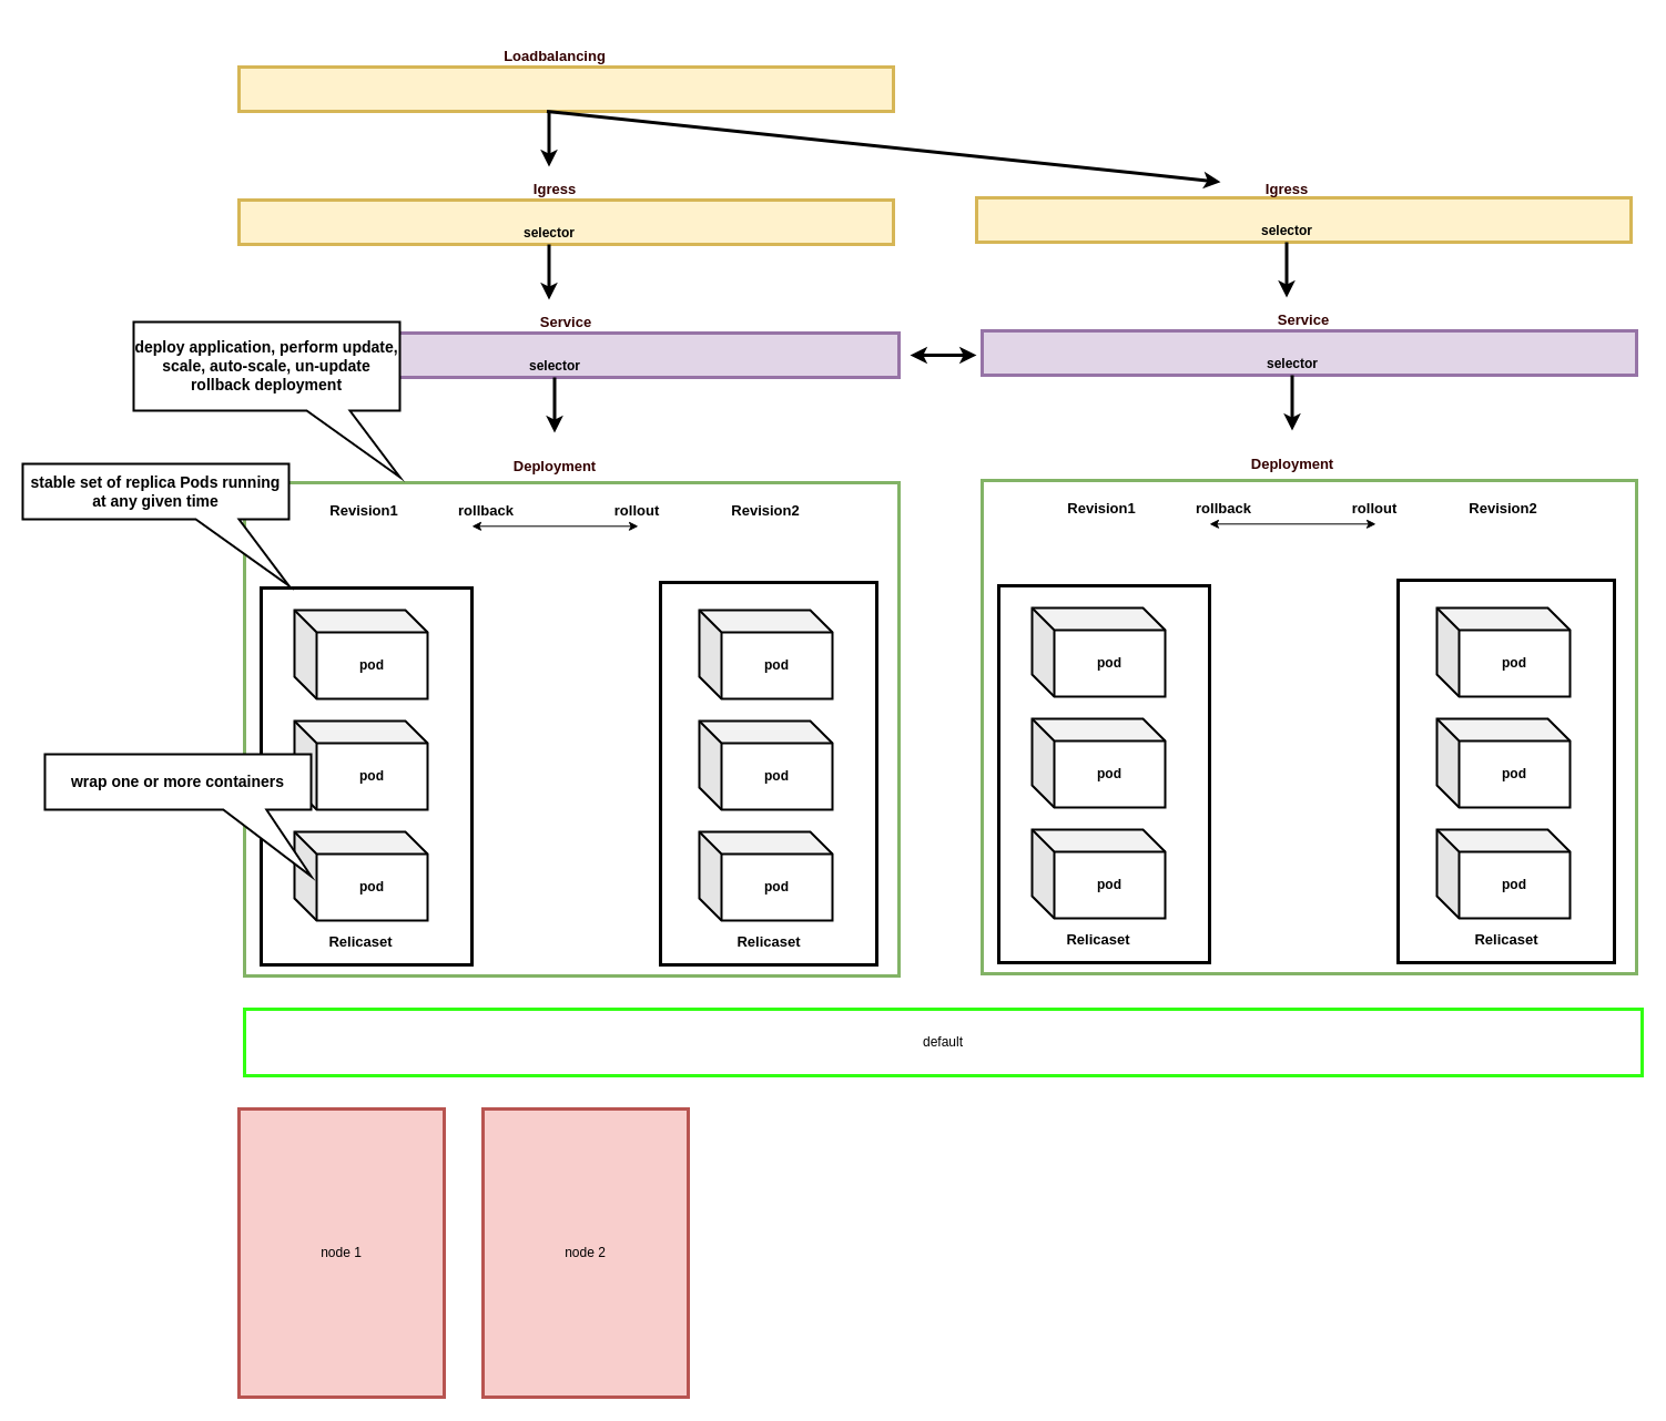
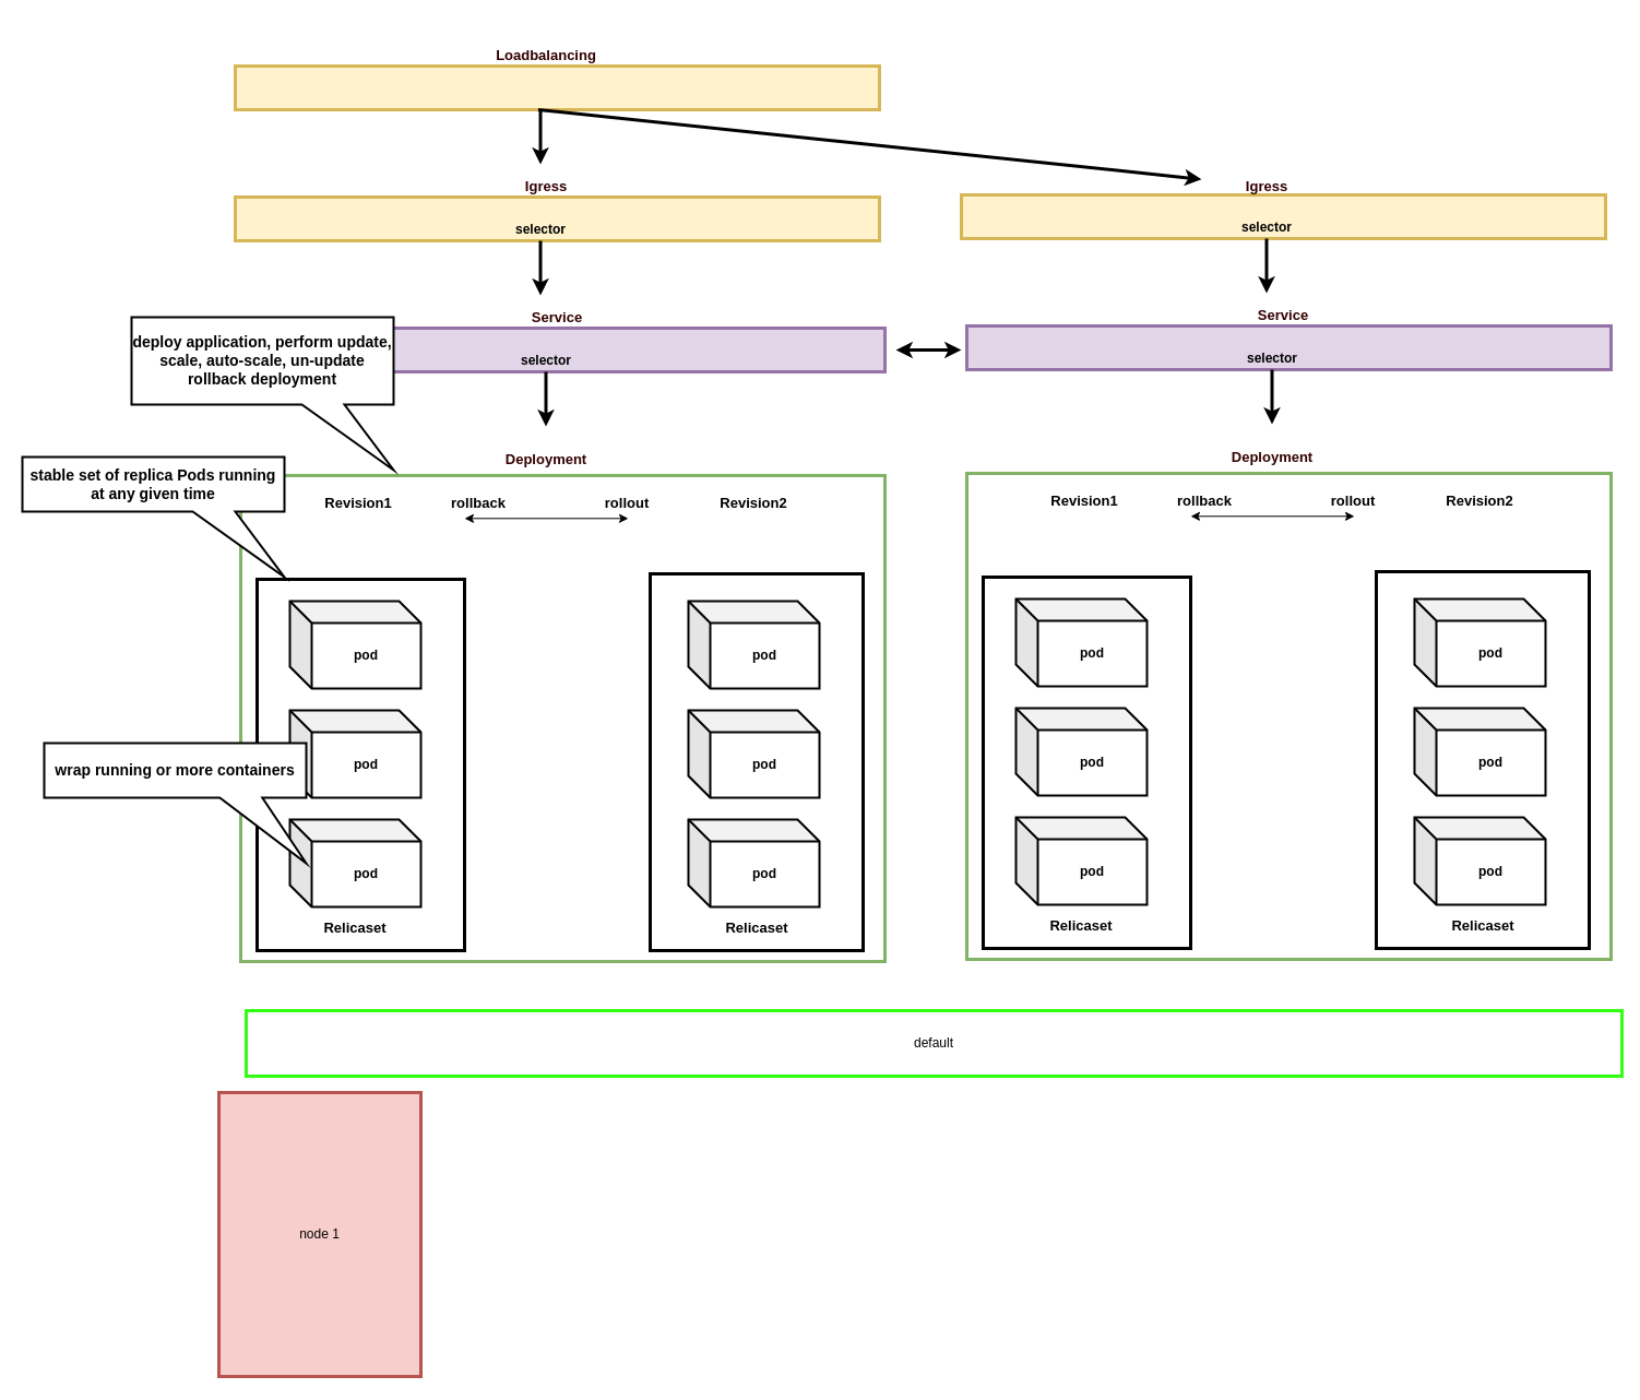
  <mxCell id="0" />
  <mxCell id="1" parent="0" />
  <mxCell id="2" value="&lt;b&gt;pod&lt;/b&gt;" style="shape=cube;whiteSpace=wrap;html=1;boundedLbl=1;backgroundOutline=1;darkOpacity=0.05;darkOpacity2=0.1;strokeWidth=2;" vertex="1" parent="1"><mxGeometry x="265" y="550" width="120" height="80" as="geometry" /></mxCell>
  <mxCell id="3" value="&lt;b&gt;pod&lt;/b&gt;" style="shape=cube;whiteSpace=wrap;html=1;boundedLbl=1;backgroundOutline=1;darkOpacity=0.05;darkOpacity2=0.1;strokeWidth=2;" vertex="1" parent="1"><mxGeometry x="265" y="750" width="120" height="80" as="geometry" /></mxCell>
  <mxCell id="4" value="&lt;b&gt;pod&lt;/b&gt;" style="shape=cube;whiteSpace=wrap;html=1;boundedLbl=1;backgroundOutline=1;darkOpacity=0.05;darkOpacity2=0.1;strokeWidth=2;" vertex="1" parent="1"><mxGeometry x="265" y="650" width="120" height="80" as="geometry" /></mxCell>
  <mxCell id="5" value="&lt;b&gt;pod&lt;/b&gt;" style="shape=cube;whiteSpace=wrap;html=1;boundedLbl=1;backgroundOutline=1;darkOpacity=0.05;darkOpacity2=0.1;strokeWidth=2;" vertex="1" parent="1"><mxGeometry x="630" y="550" width="120" height="80" as="geometry" /></mxCell>
  <mxCell id="6" value="&lt;b&gt;pod&lt;/b&gt;" style="shape=cube;whiteSpace=wrap;html=1;boundedLbl=1;backgroundOutline=1;darkOpacity=0.05;darkOpacity2=0.1;strokeWidth=2;" vertex="1" parent="1"><mxGeometry x="630" y="750" width="120" height="80" as="geometry" /></mxCell>
  <mxCell id="7" value="&lt;b&gt;pod&lt;/b&gt;" style="shape=cube;whiteSpace=wrap;html=1;boundedLbl=1;backgroundOutline=1;darkOpacity=0.05;darkOpacity2=0.1;strokeWidth=2;" vertex="1" parent="1"><mxGeometry x="630" y="650" width="120" height="80" as="geometry" /></mxCell>
  <mxCell id="8" value="" style="rounded=0;whiteSpace=wrap;html=1;strokeWidth=3;fillColor=none;" vertex="1" parent="1"><mxGeometry x="235" y="530" width="190" height="340" as="geometry" /></mxCell>
  <mxCell id="9" value="" style="rounded=0;whiteSpace=wrap;html=1;strokeWidth=3;fillColor=none;" vertex="1" parent="1"><mxGeometry x="595" y="525" width="195" height="345" as="geometry" /></mxCell>
  <mxCell id="10" value="&lt;b style=&quot;font-size: 13px ; line-height: 0%&quot;&gt;Relicaset&lt;/b&gt;" style="rounded=0;whiteSpace=wrap;html=1;dashed=1;strokeWidth=2;fillColor=none;opacity=0;" vertex="1" parent="1"><mxGeometry x="265" y="820" width="120" height="60" as="geometry" /></mxCell>
  <mxCell id="11" value="&lt;b style=&quot;font-size: 13px ; line-height: 0%&quot;&gt;Relicaset&lt;/b&gt;" style="rounded=0;whiteSpace=wrap;html=1;dashed=1;strokeWidth=2;fillColor=none;opacity=0;" vertex="1" parent="1"><mxGeometry x="632.5" y="820" width="120" height="60" as="geometry" /></mxCell>
  <mxCell id="12" value="" style="rounded=0;whiteSpace=wrap;html=1;strokeWidth=3;strokeColor=#82b366;fillColor=none;" vertex="1" parent="1"><mxGeometry x="220" y="435" width="590" height="445" as="geometry" /></mxCell>
  <mxCell id="13" value="&lt;font style=&quot;font-size: 13px&quot; color=&quot;#330000&quot;&gt;&lt;b&gt;Deployment&lt;/b&gt;&lt;/font&gt;" style="rounded=0;whiteSpace=wrap;html=1;dashed=1;strokeWidth=2;fillColor=none;opacity=0;" vertex="1" parent="1"><mxGeometry x="440" y="390" width="120" height="60" as="geometry" /></mxCell>
  <mxCell id="14" value="&lt;font style=&quot;font-size: 13px&quot;&gt;&lt;b&gt;Revision1&lt;/b&gt;&lt;/font&gt;" style="rounded=0;whiteSpace=wrap;html=1;dashed=1;strokeWidth=2;fillColor=none;opacity=0;" vertex="1" parent="1"><mxGeometry x="267.5" y="430" width="120" height="60" as="geometry" /></mxCell>
  <mxCell id="15" value="&lt;font style=&quot;font-size: 13px&quot;&gt;&lt;b&gt;Revision2&lt;/b&gt;&lt;/font&gt;" style="rounded=0;whiteSpace=wrap;html=1;dashed=1;strokeWidth=2;fillColor=none;opacity=0;" vertex="1" parent="1"><mxGeometry x="630" y="430" width="120" height="60" as="geometry" /></mxCell>
  <mxCell id="16" value="" style="endArrow=classic;startArrow=classic;html=1;" edge="1" parent="1"><mxGeometry width="50" height="50" relative="1" as="geometry"><mxPoint x="425" y="474.31" as="sourcePoint" /><mxPoint x="575" y="474.31" as="targetPoint" /></mxGeometry></mxCell>
  <mxCell id="17" value="&lt;font style=&quot;font-size: 13px&quot;&gt;&lt;b&gt;rollback&lt;/b&gt;&lt;/font&gt;" style="rounded=0;whiteSpace=wrap;html=1;dashed=1;strokeWidth=2;fillColor=none;opacity=0;" vertex="1" parent="1"><mxGeometry x="377.5" y="430" width="120" height="60" as="geometry" /></mxCell>
  <mxCell id="18" value="&lt;font style=&quot;font-size: 13px&quot;&gt;&lt;b&gt;rollout&lt;/b&gt;&lt;/font&gt;" style="rounded=0;whiteSpace=wrap;html=1;dashed=1;strokeWidth=2;fillColor=none;opacity=0;" vertex="1" parent="1"><mxGeometry x="513.5" y="430" width="120" height="60" as="geometry" /></mxCell>
  <mxCell id="19" value="" style="rounded=0;whiteSpace=wrap;html=1;strokeColor=#9673a6;strokeWidth=3;fillColor=#e1d5e7;" vertex="1" parent="1"><mxGeometry x="220" y="300" width="590" height="40" as="geometry" /></mxCell>
  <mxCell id="20" value="&lt;font style=&quot;font-size: 13px&quot; color=&quot;#330000&quot;&gt;&lt;b&gt;Service&lt;/b&gt;&lt;/font&gt;" style="rounded=0;whiteSpace=wrap;html=1;dashed=1;strokeWidth=2;fillColor=none;opacity=0;" vertex="1" parent="1"><mxGeometry x="450" y="260" width="120" height="60" as="geometry" /></mxCell>
  <mxCell id="21" value="" style="endArrow=classic;html=1;strokeWidth=3;" edge="1" parent="1"><mxGeometry width="50" height="50" relative="1" as="geometry"><mxPoint x="499.5" y="340" as="sourcePoint" /><mxPoint x="499.5" y="390" as="targetPoint" /></mxGeometry></mxCell>
  <mxCell id="22" value="&lt;b&gt;selector&lt;/b&gt;" style="rounded=0;whiteSpace=wrap;html=1;dashed=1;strokeWidth=2;fillColor=none;opacity=0;" vertex="1" parent="1"><mxGeometry x="440" y="300" width="120" height="60" as="geometry" /></mxCell>
  <mxCell id="23" value="" style="rounded=0;whiteSpace=wrap;html=1;strokeColor=#d6b656;strokeWidth=3;fillColor=#fff2cc;" vertex="1" parent="1"><mxGeometry x="215" width="590" height="40" as="geometry" y="180" /></mxCell>
  <mxCell id="24" value="&lt;font style=&quot;font-size: 13px&quot; color=&quot;#330000&quot;&gt;&lt;b&gt;Igress&lt;/b&gt;&lt;/font&gt;" style="rounded=0;whiteSpace=wrap;html=1;dashed=1;strokeWidth=2;fillColor=none;opacity=0;" vertex="1" parent="1"><mxGeometry x="440" y="140" width="120" height="60" as="geometry" /></mxCell>
  <mxCell id="25" value="" style="endArrow=classic;html=1;strokeWidth=3;" edge="1" parent="1"><mxGeometry width="50" height="50" relative="1" as="geometry"><mxPoint x="494.5" y="220" as="sourcePoint" /><mxPoint x="494.5" y="270" as="targetPoint" /></mxGeometry></mxCell>
  <mxCell id="26" value="&lt;b&gt;selector&lt;/b&gt;" style="rounded=0;whiteSpace=wrap;html=1;dashed=1;strokeWidth=2;fillColor=none;opacity=0;" vertex="1" parent="1"><mxGeometry x="435" width="120" height="60" as="geometry" y="180" /></mxCell>
  <mxCell id="27" value="" style="rounded=0;whiteSpace=wrap;html=1;strokeColor=#d6b656;strokeWidth=3;fillColor=#fff2cc;" vertex="1" parent="1"><mxGeometry x="215" y="60" width="590" height="40" as="geometry" /></mxCell>
  <mxCell id="28" value="&lt;font style=&quot;font-size: 13px&quot; color=&quot;#330000&quot;&gt;&lt;b&gt;Loadbalancing&lt;/b&gt;&lt;/font&gt;" style="rounded=0;whiteSpace=wrap;html=1;dashed=1;strokeWidth=2;fillColor=none;opacity=0;" vertex="1" parent="1"><mxGeometry x="440" y="20" width="120" height="60" as="geometry" /></mxCell>
  <mxCell id="29" value="" style="endArrow=classic;html=1;strokeWidth=3;" edge="1" parent="1"><mxGeometry width="50" height="50" relative="1" as="geometry"><mxPoint x="494.5" y="100" as="sourcePoint" /><mxPoint x="494.5" y="150" as="targetPoint" /></mxGeometry></mxCell>
  <mxCell id="30" value="&lt;b&gt;pod&lt;/b&gt;" style="shape=cube;whiteSpace=wrap;html=1;boundedLbl=1;backgroundOutline=1;darkOpacity=0.05;darkOpacity2=0.1;strokeWidth=2;" vertex="1" parent="1"><mxGeometry x="930" y="548" width="120" height="80" as="geometry" /></mxCell>
  <mxCell id="31" value="&lt;b&gt;pod&lt;/b&gt;" style="shape=cube;whiteSpace=wrap;html=1;boundedLbl=1;backgroundOutline=1;darkOpacity=0.05;darkOpacity2=0.1;strokeWidth=2;" vertex="1" parent="1"><mxGeometry x="930" y="748" width="120" height="80" as="geometry" /></mxCell>
  <mxCell id="32" value="&lt;b&gt;pod&lt;/b&gt;" style="shape=cube;whiteSpace=wrap;html=1;boundedLbl=1;backgroundOutline=1;darkOpacity=0.05;darkOpacity2=0.1;strokeWidth=2;" vertex="1" parent="1"><mxGeometry x="930" y="648" width="120" height="80" as="geometry" /></mxCell>
  <mxCell id="33" value="&lt;b&gt;pod&lt;/b&gt;" style="shape=cube;whiteSpace=wrap;html=1;boundedLbl=1;backgroundOutline=1;darkOpacity=0.05;darkOpacity2=0.1;strokeWidth=2;" vertex="1" parent="1"><mxGeometry x="1295" y="548" width="120" height="80" as="geometry" /></mxCell>
  <mxCell id="34" value="&lt;b&gt;pod&lt;/b&gt;" style="shape=cube;whiteSpace=wrap;html=1;boundedLbl=1;backgroundOutline=1;darkOpacity=0.05;darkOpacity2=0.1;strokeWidth=2;" vertex="1" parent="1"><mxGeometry x="1295" y="748" width="120" height="80" as="geometry" /></mxCell>
  <mxCell id="35" value="&lt;b&gt;pod&lt;/b&gt;" style="shape=cube;whiteSpace=wrap;html=1;boundedLbl=1;backgroundOutline=1;darkOpacity=0.05;darkOpacity2=0.1;strokeWidth=2;" vertex="1" parent="1"><mxGeometry x="1295" y="648" width="120" height="80" as="geometry" /></mxCell>
  <mxCell id="36" value="" style="rounded=0;whiteSpace=wrap;html=1;strokeWidth=3;fillColor=none;" vertex="1" parent="1"><mxGeometry x="900" y="528" width="190" height="340" as="geometry" /></mxCell>
  <mxCell id="37" value="" style="rounded=0;whiteSpace=wrap;html=1;strokeWidth=3;fillColor=none;" vertex="1" parent="1"><mxGeometry x="1260" y="523" width="195" height="345" as="geometry" /></mxCell>
  <mxCell id="38" value="&lt;b style=&quot;font-size: 13px ; line-height: 0%&quot;&gt;Relicaset&lt;/b&gt;" style="rounded=0;whiteSpace=wrap;html=1;dashed=1;strokeWidth=2;fillColor=none;opacity=0;" vertex="1" parent="1"><mxGeometry x="930" y="818" width="120" height="60" as="geometry" /></mxCell>
  <mxCell id="39" value="&lt;b style=&quot;font-size: 13px ; line-height: 0%&quot;&gt;Relicaset&lt;/b&gt;" style="rounded=0;whiteSpace=wrap;html=1;dashed=1;strokeWidth=2;fillColor=none;opacity=0;" vertex="1" parent="1"><mxGeometry x="1297.5" y="818" width="120" height="60" as="geometry" /></mxCell>
  <mxCell id="40" value="" style="rounded=0;whiteSpace=wrap;html=1;strokeWidth=3;strokeColor=#82b366;fillColor=none;" vertex="1" parent="1"><mxGeometry x="885" y="433" width="590" height="445" as="geometry" /></mxCell>
  <mxCell id="41" value="&lt;font style=&quot;font-size: 13px&quot; color=&quot;#330000&quot;&gt;&lt;b&gt;Deployment&lt;/b&gt;&lt;/font&gt;" style="rounded=0;whiteSpace=wrap;html=1;dashed=1;strokeWidth=2;fillColor=none;opacity=0;" vertex="1" parent="1"><mxGeometry x="1105" y="388" width="120" height="60" as="geometry" /></mxCell>
  <mxCell id="42" value="&lt;font style=&quot;font-size: 13px&quot;&gt;&lt;b&gt;Revision1&lt;/b&gt;&lt;/font&gt;" style="rounded=0;whiteSpace=wrap;html=1;dashed=1;strokeWidth=2;fillColor=none;opacity=0;" vertex="1" parent="1"><mxGeometry x="932.5" y="428" width="120" height="60" as="geometry" /></mxCell>
  <mxCell id="43" value="&lt;font style=&quot;font-size: 13px&quot;&gt;&lt;b&gt;Revision2&lt;/b&gt;&lt;/font&gt;" style="rounded=0;whiteSpace=wrap;html=1;dashed=1;strokeWidth=2;fillColor=none;opacity=0;" vertex="1" parent="1"><mxGeometry x="1295" y="428" width="120" height="60" as="geometry" /></mxCell>
  <mxCell id="44" value="" style="endArrow=classic;startArrow=classic;html=1;" edge="1" parent="1"><mxGeometry width="50" height="50" relative="1" as="geometry"><mxPoint x="1090" y="472.31" as="sourcePoint" /><mxPoint x="1240" y="472.31" as="targetPoint" /></mxGeometry></mxCell>
  <mxCell id="45" value="&lt;font style=&quot;font-size: 13px&quot;&gt;&lt;b&gt;rollback&lt;/b&gt;&lt;/font&gt;" style="rounded=0;whiteSpace=wrap;html=1;dashed=1;strokeWidth=2;fillColor=none;opacity=0;" vertex="1" parent="1"><mxGeometry x="1042.5" y="428" width="120" height="60" as="geometry" /></mxCell>
  <mxCell id="46" value="&lt;font style=&quot;font-size: 13px&quot;&gt;&lt;b&gt;rollout&lt;/b&gt;&lt;/font&gt;" style="rounded=0;whiteSpace=wrap;html=1;dashed=1;strokeWidth=2;fillColor=none;opacity=0;" vertex="1" parent="1"><mxGeometry x="1178.5" y="428" width="120" height="60" as="geometry" /></mxCell>
  <mxCell id="47" value="" style="rounded=0;whiteSpace=wrap;html=1;strokeColor=#9673a6;strokeWidth=3;fillColor=#e1d5e7;" vertex="1" parent="1"><mxGeometry x="885" y="298" width="590" height="40" as="geometry" /></mxCell>
  <mxCell id="48" value="&lt;font style=&quot;font-size: 13px&quot; color=&quot;#330000&quot;&gt;&lt;b&gt;Service&lt;/b&gt;&lt;/font&gt;" style="rounded=0;whiteSpace=wrap;html=1;dashed=1;strokeWidth=2;fillColor=none;opacity=0;" vertex="1" parent="1"><mxGeometry x="1115" y="258" width="120" height="60" as="geometry" /></mxCell>
  <mxCell id="49" value="" style="endArrow=classic;html=1;strokeWidth=3;" edge="1" parent="1"><mxGeometry width="50" height="50" relative="1" as="geometry"><mxPoint x="1164.5" y="338" as="sourcePoint" /><mxPoint x="1164.5" y="388" as="targetPoint" /></mxGeometry></mxCell>
  <mxCell id="50" value="&lt;b&gt;selector&lt;/b&gt;" style="rounded=0;whiteSpace=wrap;html=1;dashed=1;strokeWidth=2;fillColor=none;opacity=0;" vertex="1" parent="1"><mxGeometry x="1105" y="298" width="120" height="60" as="geometry" /></mxCell>
  <mxCell id="51" value="" style="rounded=0;whiteSpace=wrap;html=1;strokeColor=#d6b656;strokeWidth=3;fillColor=#fff2cc;" vertex="1" parent="1"><mxGeometry x="880" y="178" width="590" height="40" as="geometry" /></mxCell>
  <mxCell id="52" value="" style="endArrow=classic;html=1;strokeWidth=3;" edge="1" parent="1"><mxGeometry width="50" height="50" relative="1" as="geometry"><mxPoint x="1159.5" y="218" as="sourcePoint" /><mxPoint x="1159.5" y="268" as="targetPoint" /></mxGeometry></mxCell>
  <mxCell id="53" value="&lt;b&gt;selector&lt;/b&gt;" style="rounded=0;whiteSpace=wrap;html=1;dashed=1;strokeWidth=2;fillColor=none;opacity=0;" vertex="1" parent="1"><mxGeometry x="1100" y="178" width="120" height="60" as="geometry" /></mxCell>
  <mxCell id="54" value="" style="endArrow=classic;html=1;strokeWidth=3;" edge="1" parent="1" target="55"><mxGeometry width="50" height="50" relative="1" as="geometry"><mxPoint x="492.5" y="100" as="sourcePoint" /><mxPoint x="1070" y="160" as="targetPoint" /></mxGeometry></mxCell>
  <mxCell id="55" value="&lt;font style=&quot;font-size: 13px&quot; color=&quot;#330000&quot;&gt;&lt;b&gt;Igress&lt;/b&gt;&lt;/font&gt;" style="rounded=0;whiteSpace=wrap;html=1;dashed=1;strokeWidth=2;fillColor=none;opacity=0;" vertex="1" parent="1"><mxGeometry x="1100" y="140" width="120" height="60" as="geometry" /></mxCell>
  <mxCell id="56" value="" style="endArrow=classic;startArrow=classic;html=1;strokeWidth=3;" edge="1" parent="1"><mxGeometry width="50" height="50" relative="1" as="geometry"><mxPoint x="820" y="320" as="sourcePoint" /><mxPoint x="880" y="320" as="targetPoint" /></mxGeometry></mxCell>
- <mxCell id="57" value="default" style="rounded=0;whiteSpace=wrap;html=1;strokeColor=#31FF12;strokeWidth=3;fillColor=none;" vertex="1" parent="1"><mxGeometry x="220" y="910" width="1260" height="60" as="geometry" /></mxCell>
- <mxCell id="58" value="node 1" style="rounded=0;whiteSpace=wrap;html=1;strokeColor=#b85450;strokeWidth=3;fillColor=#f8cecc;" vertex="1" parent="1"><mxGeometry x="215" y="1000" width="185" height="260" as="geometry" /></mxCell>
- <mxCell id="59" value="node 2" style="rounded=0;whiteSpace=wrap;html=1;strokeColor=#b85450;strokeWidth=3;fillColor=#f8cecc;" vertex="1" parent="1"><mxGeometry x="435" y="1000" width="185" height="260" as="geometry" /></mxCell>
- <mxCell id="60" value="&lt;div&gt;&lt;b&gt;&lt;font style=&quot;font-size: 14px;&quot;&gt;wrap one or more containers&lt;/font&gt;&lt;/b&gt;&lt;/div&gt;" style="shape=callout;whiteSpace=wrap;html=1;perimeter=calloutPerimeter;position2=1;base=39;size=60;position=0.67;strokeWidth=2;" vertex="1" parent="1"><mxGeometry x="40" y="680" width="240" height="110" as="geometry" /></mxCell>
+ <mxCell id="57" value="default" style="rounded=0;whiteSpace=wrap;html=1;strokeColor=#31FF12;strokeWidth=3;fillColor=none;" vertex="1" parent="1"><mxGeometry x="225" y="925" width="1260" height="60" as="geometry" /></mxCell>
+ <mxCell id="58" value="node 1" style="rounded=0;whiteSpace=wrap;html=1;strokeColor=#b85450;strokeWidth=3;fillColor=#f8cecc;" vertex="1" parent="1"><mxGeometry x="200" y="1000" width="185" height="260" as="geometry" /></mxCell>
+ <mxCell id="60" value="&lt;div&gt;&lt;b&gt;&lt;font style=&quot;font-size: 14px;&quot;&gt;wrap running or more containers&lt;/font&gt;&lt;/b&gt;&lt;/div&gt;" style="shape=callout;whiteSpace=wrap;html=1;perimeter=calloutPerimeter;position2=1;base=39;size=60;position=0.67;strokeWidth=2;" vertex="1" parent="1"><mxGeometry x="40" y="680" width="240" height="110" as="geometry" /></mxCell>
  <mxCell id="61" value="&lt;b&gt;&lt;font style=&quot;font-size: 14px;&quot;&gt;stable set of replica Pods running at any given time&lt;/font&gt;&lt;/b&gt;" style="shape=callout;whiteSpace=wrap;html=1;perimeter=calloutPerimeter;position2=1;base=39;size=60;position=0.65;strokeWidth=2;" vertex="1" parent="1"><mxGeometry x="20" y="418" width="240" height="110" as="geometry" /></mxCell>
  <mxCell id="62" value="&lt;b&gt;&lt;font style=&quot;font-size: 14px;&quot;&gt;deploy application, perform update, scale, auto-scale, un-update rollback deployment&lt;/font&gt;&lt;/b&gt;" style="shape=callout;whiteSpace=wrap;html=1;perimeter=calloutPerimeter;position2=1;base=39;size=60;position=0.65;strokeWidth=2;" vertex="1" parent="1"><mxGeometry x="120" y="290" width="240" height="140" as="geometry" /></mxCell>
